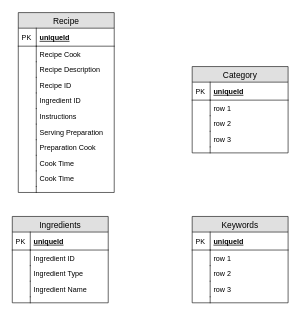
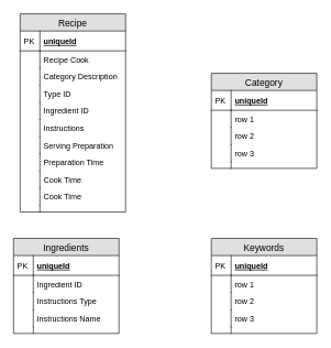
  <mxCell id="0" />
  <mxCell id="1" parent="0" />
  <mxCell id="2" value="Recipe" style="swimlane;fontStyle=0;childLayout=stackLayout;horizontal=1;startSize=26;fillColor=#e0e0e0;horizontalStack=0;resizeParent=1;resizeParentMax=0;resizeLast=0;collapsible=1;marginBottom=0;swimlaneFillColor=#ffffff;align=center;fontSize=14;" vertex="1" parent="1"><mxGeometry x="30" y="20" width="160" height="300" as="geometry" /></mxCell>
  <mxCell id="3" value="uniqueId" style="shape=partialRectangle;top=0;left=0;right=0;bottom=1;align=left;verticalAlign=middle;fillColor=none;spacingLeft=34;spacingRight=4;overflow=hidden;rotatable=0;points=[[0,0.5],[1,0.5]];portConstraint=eastwest;dropTarget=0;fontStyle=5;fontSize=12;" vertex="1" parent="2"><mxGeometry y="26" width="160" height="30" as="geometry" /></mxCell>
  <mxCell id="4" value="PK" style="shape=partialRectangle;top=0;left=0;bottom=0;fillColor=none;align=left;verticalAlign=middle;spacingLeft=4;spacingRight=4;overflow=hidden;rotatable=0;points=[];portConstraint=eastwest;part=1;fontSize=12;" vertex="1" connectable="0" parent="3"><mxGeometry width="30" height="30" as="geometry" /></mxCell>
  <mxCell id="5" value="Recipe Cook" style="shape=partialRectangle;top=0;left=0;right=0;bottom=0;align=left;verticalAlign=top;fillColor=none;spacingLeft=34;spacingRight=4;overflow=hidden;rotatable=0;points=[[0,0.5],[1,0.5]];portConstraint=eastwest;dropTarget=0;fontSize=12;" vertex="1" parent="2"><mxGeometry y="56" width="160" height="26" as="geometry" /></mxCell>
  <mxCell id="6" value="" style="shape=partialRectangle;top=0;left=0;bottom=0;fillColor=none;align=left;verticalAlign=top;spacingLeft=4;spacingRight=4;overflow=hidden;rotatable=0;points=[];portConstraint=eastwest;part=1;fontSize=12;" vertex="1" connectable="0" parent="5"><mxGeometry width="30" height="26" as="geometry" /></mxCell>
- <mxCell id="7" value="Recipe Description" style="shape=partialRectangle;top=0;left=0;right=0;bottom=0;align=left;verticalAlign=top;fillColor=none;spacingLeft=34;spacingRight=4;overflow=hidden;rotatable=0;points=[[0,0.5],[1,0.5]];portConstraint=eastwest;dropTarget=0;fontSize=12;" vertex="1" parent="2"><mxGeometry y="82" width="160" height="26" as="geometry" /></mxCell>
+ <mxCell id="7" value="Category Description" style="shape=partialRectangle;top=0;left=0;right=0;bottom=0;align=left;verticalAlign=top;fillColor=none;spacingLeft=34;spacingRight=4;overflow=hidden;rotatable=0;points=[[0,0.5],[1,0.5]];portConstraint=eastwest;dropTarget=0;fontSize=12;" vertex="1" parent="2"><mxGeometry y="82" width="160" height="26" as="geometry" /></mxCell>
  <mxCell id="8" value="" style="shape=partialRectangle;top=0;left=0;bottom=0;fillColor=none;align=left;verticalAlign=top;spacingLeft=4;spacingRight=4;overflow=hidden;rotatable=0;points=[];portConstraint=eastwest;part=1;fontSize=12;" vertex="1" connectable="0" parent="7"><mxGeometry width="30" height="26" as="geometry" /></mxCell>
- <mxCell id="9" value="Recipe ID" style="shape=partialRectangle;top=0;left=0;right=0;bottom=0;align=left;verticalAlign=top;fillColor=none;spacingLeft=34;spacingRight=4;overflow=hidden;rotatable=0;points=[[0,0.5],[1,0.5]];portConstraint=eastwest;dropTarget=0;fontSize=12;" vertex="1" parent="2"><mxGeometry y="108" width="160" height="26" as="geometry" /></mxCell>
+ <mxCell id="9" value="Type ID" style="shape=partialRectangle;top=0;left=0;right=0;bottom=0;align=left;verticalAlign=top;fillColor=none;spacingLeft=34;spacingRight=4;overflow=hidden;rotatable=0;points=[[0,0.5],[1,0.5]];portConstraint=eastwest;dropTarget=0;fontSize=12;" vertex="1" parent="2"><mxGeometry y="108" width="160" height="26" as="geometry" /></mxCell>
  <mxCell id="10" value="" style="shape=partialRectangle;top=0;left=0;bottom=0;fillColor=none;align=left;verticalAlign=top;spacingLeft=4;spacingRight=4;overflow=hidden;rotatable=0;points=[];portConstraint=eastwest;part=1;fontSize=12;" vertex="1" connectable="0" parent="9"><mxGeometry width="30" height="26" as="geometry" /></mxCell>
  <mxCell id="11" value="Ingredient ID" style="shape=partialRectangle;top=0;left=0;right=0;bottom=0;align=left;verticalAlign=top;fillColor=none;spacingLeft=34;spacingRight=4;overflow=hidden;rotatable=0;points=[[0,0.5],[1,0.5]];portConstraint=eastwest;dropTarget=0;fontSize=12;" vertex="1" parent="2"><mxGeometry y="134" width="160" height="26" as="geometry" /></mxCell>
  <mxCell id="12" value="" style="shape=partialRectangle;top=0;left=0;bottom=0;fillColor=none;align=left;verticalAlign=top;spacingLeft=4;spacingRight=4;overflow=hidden;rotatable=0;points=[];portConstraint=eastwest;part=1;fontSize=12;" vertex="1" connectable="0" parent="11"><mxGeometry width="30" height="26" as="geometry" /></mxCell>
  <mxCell id="13" value="Instructions" style="shape=partialRectangle;top=0;left=0;right=0;bottom=0;align=left;verticalAlign=top;fillColor=none;spacingLeft=34;spacingRight=4;overflow=hidden;rotatable=0;points=[[0,0.5],[1,0.5]];portConstraint=eastwest;dropTarget=0;fontSize=12;" vertex="1" parent="2"><mxGeometry y="160" width="160" height="26" as="geometry" /></mxCell>
  <mxCell id="14" value="" style="shape=partialRectangle;top=0;left=0;bottom=0;fillColor=none;align=left;verticalAlign=top;spacingLeft=4;spacingRight=4;overflow=hidden;rotatable=0;points=[];portConstraint=eastwest;part=1;fontSize=12;" vertex="1" connectable="0" parent="13"><mxGeometry width="30" height="26" as="geometry" /></mxCell>
  <mxCell id="15" value="Serving Preparation" style="shape=partialRectangle;top=0;left=0;right=0;bottom=0;align=left;verticalAlign=top;fillColor=none;spacingLeft=34;spacingRight=4;overflow=hidden;rotatable=0;points=[[0,0.5],[1,0.5]];portConstraint=eastwest;dropTarget=0;fontSize=12;" vertex="1" parent="2"><mxGeometry y="186" width="160" height="26" as="geometry" /></mxCell>
  <mxCell id="16" value="" style="shape=partialRectangle;top=0;left=0;bottom=0;fillColor=none;align=left;verticalAlign=top;spacingLeft=4;spacingRight=4;overflow=hidden;rotatable=0;points=[];portConstraint=eastwest;part=1;fontSize=12;" vertex="1" connectable="0" parent="15"><mxGeometry width="30" height="26" as="geometry" /></mxCell>
- <mxCell id="17" value="Preparation Cook" style="shape=partialRectangle;top=0;left=0;right=0;bottom=0;align=left;verticalAlign=top;fillColor=none;spacingLeft=34;spacingRight=4;overflow=hidden;rotatable=0;points=[[0,0.5],[1,0.5]];portConstraint=eastwest;dropTarget=0;fontSize=12;" vertex="1" parent="2"><mxGeometry y="212" width="160" height="26" as="geometry" /></mxCell>
+ <mxCell id="17" value="Preparation Time" style="shape=partialRectangle;top=0;left=0;right=0;bottom=0;align=left;verticalAlign=top;fillColor=none;spacingLeft=34;spacingRight=4;overflow=hidden;rotatable=0;points=[[0,0.5],[1,0.5]];portConstraint=eastwest;dropTarget=0;fontSize=12;" vertex="1" parent="2"><mxGeometry y="212" width="160" height="26" as="geometry" /></mxCell>
  <mxCell id="18" value="" style="shape=partialRectangle;top=0;left=0;bottom=0;fillColor=none;align=left;verticalAlign=top;spacingLeft=4;spacingRight=4;overflow=hidden;rotatable=0;points=[];portConstraint=eastwest;part=1;fontSize=12;" vertex="1" connectable="0" parent="17"><mxGeometry width="30" height="26" as="geometry" /></mxCell>
  <mxCell id="19" value="Cook Time" style="shape=partialRectangle;top=0;left=0;right=0;bottom=0;align=left;verticalAlign=top;fillColor=none;spacingLeft=34;spacingRight=4;overflow=hidden;rotatable=0;points=[[0,0.5],[1,0.5]];portConstraint=eastwest;dropTarget=0;fontSize=12;" vertex="1" parent="2"><mxGeometry y="238" width="160" height="26" as="geometry" /></mxCell>
  <mxCell id="20" value="" style="shape=partialRectangle;top=0;left=0;bottom=0;fillColor=none;align=left;verticalAlign=top;spacingLeft=4;spacingRight=4;overflow=hidden;rotatable=0;points=[];portConstraint=eastwest;part=1;fontSize=12;" vertex="1" connectable="0" parent="19"><mxGeometry width="30" height="26" as="geometry" /></mxCell>
  <mxCell id="21" value="Cook Time" style="shape=partialRectangle;top=0;left=0;right=0;bottom=0;align=left;verticalAlign=top;fillColor=none;spacingLeft=34;spacingRight=4;overflow=hidden;rotatable=0;points=[[0,0.5],[1,0.5]];portConstraint=eastwest;dropTarget=0;fontSize=12;" vertex="1" parent="2"><mxGeometry y="264" width="160" height="26" as="geometry" /></mxCell>
  <mxCell id="22" value="" style="shape=partialRectangle;top=0;left=0;bottom=0;fillColor=none;align=left;verticalAlign=top;spacingLeft=4;spacingRight=4;overflow=hidden;rotatable=0;points=[];portConstraint=eastwest;part=1;fontSize=12;" vertex="1" connectable="0" parent="21"><mxGeometry width="30" height="26" as="geometry" /></mxCell>
  <mxCell id="23" value="" style="shape=partialRectangle;top=0;left=0;right=0;bottom=0;align=left;verticalAlign=top;fillColor=none;spacingLeft=34;spacingRight=4;overflow=hidden;rotatable=0;points=[[0,0.5],[1,0.5]];portConstraint=eastwest;dropTarget=0;fontSize=12;" vertex="1" parent="2"><mxGeometry y="290" width="160" height="10" as="geometry" /></mxCell>
  <mxCell id="24" value="" style="shape=partialRectangle;top=0;left=0;bottom=0;fillColor=none;align=left;verticalAlign=top;spacingLeft=4;spacingRight=4;overflow=hidden;rotatable=0;points=[];portConstraint=eastwest;part=1;fontSize=12;" vertex="1" connectable="0" parent="23"><mxGeometry width="30" height="10" as="geometry" /></mxCell>
  <mxCell id="25" value="Category" style="swimlane;fontStyle=0;childLayout=stackLayout;horizontal=1;startSize=26;fillColor=#e0e0e0;horizontalStack=0;resizeParent=1;resizeParentMax=0;resizeLast=0;collapsible=1;marginBottom=0;swimlaneFillColor=#ffffff;align=center;fontSize=14;" vertex="1" parent="1"><mxGeometry x="320" y="110" width="160" height="144" as="geometry" /></mxCell>
  <mxCell id="26" value="uniqueId" style="shape=partialRectangle;top=0;left=0;right=0;bottom=1;align=left;verticalAlign=middle;fillColor=none;spacingLeft=34;spacingRight=4;overflow=hidden;rotatable=0;points=[[0,0.5],[1,0.5]];portConstraint=eastwest;dropTarget=0;fontStyle=5;fontSize=12;" vertex="1" parent="25"><mxGeometry y="26" width="160" height="30" as="geometry" /></mxCell>
  <mxCell id="27" value="PK" style="shape=partialRectangle;top=0;left=0;bottom=0;fillColor=none;align=left;verticalAlign=middle;spacingLeft=4;spacingRight=4;overflow=hidden;rotatable=0;points=[];portConstraint=eastwest;part=1;fontSize=12;" vertex="1" connectable="0" parent="26"><mxGeometry width="30" height="30" as="geometry" /></mxCell>
  <mxCell id="28" value="row 1" style="shape=partialRectangle;top=0;left=0;right=0;bottom=0;align=left;verticalAlign=top;fillColor=none;spacingLeft=34;spacingRight=4;overflow=hidden;rotatable=0;points=[[0,0.5],[1,0.5]];portConstraint=eastwest;dropTarget=0;fontSize=12;" vertex="1" parent="25"><mxGeometry y="56" width="160" height="26" as="geometry" /></mxCell>
  <mxCell id="29" value="" style="shape=partialRectangle;top=0;left=0;bottom=0;fillColor=none;align=left;verticalAlign=top;spacingLeft=4;spacingRight=4;overflow=hidden;rotatable=0;points=[];portConstraint=eastwest;part=1;fontSize=12;" vertex="1" connectable="0" parent="28"><mxGeometry width="30" height="26" as="geometry" /></mxCell>
  <mxCell id="30" value="row 2" style="shape=partialRectangle;top=0;left=0;right=0;bottom=0;align=left;verticalAlign=top;fillColor=none;spacingLeft=34;spacingRight=4;overflow=hidden;rotatable=0;points=[[0,0.5],[1,0.5]];portConstraint=eastwest;dropTarget=0;fontSize=12;" vertex="1" parent="25"><mxGeometry y="82" width="160" height="26" as="geometry" /></mxCell>
  <mxCell id="31" value="" style="shape=partialRectangle;top=0;left=0;bottom=0;fillColor=none;align=left;verticalAlign=top;spacingLeft=4;spacingRight=4;overflow=hidden;rotatable=0;points=[];portConstraint=eastwest;part=1;fontSize=12;" vertex="1" connectable="0" parent="30"><mxGeometry width="30" height="26" as="geometry" /></mxCell>
  <mxCell id="32" value="row 3" style="shape=partialRectangle;top=0;left=0;right=0;bottom=0;align=left;verticalAlign=top;fillColor=none;spacingLeft=34;spacingRight=4;overflow=hidden;rotatable=0;points=[[0,0.5],[1,0.5]];portConstraint=eastwest;dropTarget=0;fontSize=12;" vertex="1" parent="25"><mxGeometry y="108" width="160" height="26" as="geometry" /></mxCell>
  <mxCell id="33" value="" style="shape=partialRectangle;top=0;left=0;bottom=0;fillColor=none;align=left;verticalAlign=top;spacingLeft=4;spacingRight=4;overflow=hidden;rotatable=0;points=[];portConstraint=eastwest;part=1;fontSize=12;" vertex="1" connectable="0" parent="32"><mxGeometry width="30" height="26" as="geometry" /></mxCell>
  <mxCell id="34" value="" style="shape=partialRectangle;top=0;left=0;right=0;bottom=0;align=left;verticalAlign=top;fillColor=none;spacingLeft=34;spacingRight=4;overflow=hidden;rotatable=0;points=[[0,0.5],[1,0.5]];portConstraint=eastwest;dropTarget=0;fontSize=12;" vertex="1" parent="25"><mxGeometry y="134" width="160" height="10" as="geometry" /></mxCell>
  <mxCell id="35" value="" style="shape=partialRectangle;top=0;left=0;bottom=0;fillColor=none;align=left;verticalAlign=top;spacingLeft=4;spacingRight=4;overflow=hidden;rotatable=0;points=[];portConstraint=eastwest;part=1;fontSize=12;" vertex="1" connectable="0" parent="34"><mxGeometry width="30" height="10" as="geometry" /></mxCell>
  <mxCell id="36" value="Ingredients" style="swimlane;fontStyle=0;childLayout=stackLayout;horizontal=1;startSize=26;fillColor=#e0e0e0;horizontalStack=0;resizeParent=1;resizeParentMax=0;resizeLast=0;collapsible=1;marginBottom=0;swimlaneFillColor=#ffffff;align=center;fontSize=14;" vertex="1" parent="1"><mxGeometry x="20" y="360" width="160" height="144" as="geometry" /></mxCell>
  <mxCell id="37" value="uniqueId" style="shape=partialRectangle;top=0;left=0;right=0;bottom=1;align=left;verticalAlign=middle;fillColor=none;spacingLeft=34;spacingRight=4;overflow=hidden;rotatable=0;points=[[0,0.5],[1,0.5]];portConstraint=eastwest;dropTarget=0;fontStyle=5;fontSize=12;" vertex="1" parent="36"><mxGeometry y="26" width="160" height="30" as="geometry" /></mxCell>
  <mxCell id="38" value="PK" style="shape=partialRectangle;top=0;left=0;bottom=0;fillColor=none;align=left;verticalAlign=middle;spacingLeft=4;spacingRight=4;overflow=hidden;rotatable=0;points=[];portConstraint=eastwest;part=1;fontSize=12;" vertex="1" connectable="0" parent="37"><mxGeometry width="30" height="30" as="geometry" /></mxCell>
  <mxCell id="39" value="Ingredient ID" style="shape=partialRectangle;top=0;left=0;right=0;bottom=0;align=left;verticalAlign=top;fillColor=none;spacingLeft=34;spacingRight=4;overflow=hidden;rotatable=0;points=[[0,0.5],[1,0.5]];portConstraint=eastwest;dropTarget=0;fontSize=12;" vertex="1" parent="36"><mxGeometry y="56" width="160" height="26" as="geometry" /></mxCell>
  <mxCell id="40" value="" style="shape=partialRectangle;top=0;left=0;bottom=0;fillColor=none;align=left;verticalAlign=top;spacingLeft=4;spacingRight=4;overflow=hidden;rotatable=0;points=[];portConstraint=eastwest;part=1;fontSize=12;" vertex="1" connectable="0" parent="39"><mxGeometry width="30" height="26" as="geometry" /></mxCell>
- <mxCell id="41" value="Ingredient Type" style="shape=partialRectangle;top=0;left=0;right=0;bottom=0;align=left;verticalAlign=top;fillColor=none;spacingLeft=34;spacingRight=4;overflow=hidden;rotatable=0;points=[[0,0.5],[1,0.5]];portConstraint=eastwest;dropTarget=0;fontSize=12;" vertex="1" parent="36"><mxGeometry y="82" width="160" height="26" as="geometry" /></mxCell>
+ <mxCell id="41" value="Instructions Type" style="shape=partialRectangle;top=0;left=0;right=0;bottom=0;align=left;verticalAlign=top;fillColor=none;spacingLeft=34;spacingRight=4;overflow=hidden;rotatable=0;points=[[0,0.5],[1,0.5]];portConstraint=eastwest;dropTarget=0;fontSize=12;" vertex="1" parent="36"><mxGeometry y="82" width="160" height="26" as="geometry" /></mxCell>
  <mxCell id="42" value="" style="shape=partialRectangle;top=0;left=0;bottom=0;fillColor=none;align=left;verticalAlign=top;spacingLeft=4;spacingRight=4;overflow=hidden;rotatable=0;points=[];portConstraint=eastwest;part=1;fontSize=12;" vertex="1" connectable="0" parent="41"><mxGeometry width="30" height="26" as="geometry" /></mxCell>
- <mxCell id="43" value="Ingredient Name" style="shape=partialRectangle;top=0;left=0;right=0;bottom=0;align=left;verticalAlign=top;fillColor=none;spacingLeft=34;spacingRight=4;overflow=hidden;rotatable=0;points=[[0,0.5],[1,0.5]];portConstraint=eastwest;dropTarget=0;fontSize=12;" vertex="1" parent="36"><mxGeometry y="108" width="160" height="26" as="geometry" /></mxCell>
+ <mxCell id="43" value="Instructions Name" style="shape=partialRectangle;top=0;left=0;right=0;bottom=0;align=left;verticalAlign=top;fillColor=none;spacingLeft=34;spacingRight=4;overflow=hidden;rotatable=0;points=[[0,0.5],[1,0.5]];portConstraint=eastwest;dropTarget=0;fontSize=12;" vertex="1" parent="36"><mxGeometry y="108" width="160" height="26" as="geometry" /></mxCell>
  <mxCell id="44" value="" style="shape=partialRectangle;top=0;left=0;bottom=0;fillColor=none;align=left;verticalAlign=top;spacingLeft=4;spacingRight=4;overflow=hidden;rotatable=0;points=[];portConstraint=eastwest;part=1;fontSize=12;" vertex="1" connectable="0" parent="43"><mxGeometry width="30" height="26" as="geometry" /></mxCell>
  <mxCell id="45" value="" style="shape=partialRectangle;top=0;left=0;right=0;bottom=0;align=left;verticalAlign=top;fillColor=none;spacingLeft=34;spacingRight=4;overflow=hidden;rotatable=0;points=[[0,0.5],[1,0.5]];portConstraint=eastwest;dropTarget=0;fontSize=12;" vertex="1" parent="36"><mxGeometry y="134" width="160" height="10" as="geometry" /></mxCell>
  <mxCell id="46" value="" style="shape=partialRectangle;top=0;left=0;bottom=0;fillColor=none;align=left;verticalAlign=top;spacingLeft=4;spacingRight=4;overflow=hidden;rotatable=0;points=[];portConstraint=eastwest;part=1;fontSize=12;" vertex="1" connectable="0" parent="45"><mxGeometry width="30" height="10" as="geometry" /></mxCell>
  <mxCell id="47" value="Keywords" style="swimlane;fontStyle=0;childLayout=stackLayout;horizontal=1;startSize=26;fillColor=#e0e0e0;horizontalStack=0;resizeParent=1;resizeParentMax=0;resizeLast=0;collapsible=1;marginBottom=0;swimlaneFillColor=#ffffff;align=center;fontSize=14;" vertex="1" parent="1"><mxGeometry x="320" y="360" width="160" height="144" as="geometry" /></mxCell>
  <mxCell id="48" value="uniqueId" style="shape=partialRectangle;top=0;left=0;right=0;bottom=1;align=left;verticalAlign=middle;fillColor=none;spacingLeft=34;spacingRight=4;overflow=hidden;rotatable=0;points=[[0,0.5],[1,0.5]];portConstraint=eastwest;dropTarget=0;fontStyle=5;fontSize=12;" vertex="1" parent="47"><mxGeometry y="26" width="160" height="30" as="geometry" /></mxCell>
  <mxCell id="49" value="PK" style="shape=partialRectangle;top=0;left=0;bottom=0;fillColor=none;align=left;verticalAlign=middle;spacingLeft=4;spacingRight=4;overflow=hidden;rotatable=0;points=[];portConstraint=eastwest;part=1;fontSize=12;" vertex="1" connectable="0" parent="48"><mxGeometry width="30" height="30" as="geometry" /></mxCell>
  <mxCell id="50" value="row 1" style="shape=partialRectangle;top=0;left=0;right=0;bottom=0;align=left;verticalAlign=top;fillColor=none;spacingLeft=34;spacingRight=4;overflow=hidden;rotatable=0;points=[[0,0.5],[1,0.5]];portConstraint=eastwest;dropTarget=0;fontSize=12;" vertex="1" parent="47"><mxGeometry y="56" width="160" height="26" as="geometry" /></mxCell>
  <mxCell id="51" value="" style="shape=partialRectangle;top=0;left=0;bottom=0;fillColor=none;align=left;verticalAlign=top;spacingLeft=4;spacingRight=4;overflow=hidden;rotatable=0;points=[];portConstraint=eastwest;part=1;fontSize=12;" vertex="1" connectable="0" parent="50"><mxGeometry width="30" height="26" as="geometry" /></mxCell>
  <mxCell id="52" value="row 2" style="shape=partialRectangle;top=0;left=0;right=0;bottom=0;align=left;verticalAlign=top;fillColor=none;spacingLeft=34;spacingRight=4;overflow=hidden;rotatable=0;points=[[0,0.5],[1,0.5]];portConstraint=eastwest;dropTarget=0;fontSize=12;" vertex="1" parent="47"><mxGeometry y="82" width="160" height="26" as="geometry" /></mxCell>
  <mxCell id="53" value="" style="shape=partialRectangle;top=0;left=0;bottom=0;fillColor=none;align=left;verticalAlign=top;spacingLeft=4;spacingRight=4;overflow=hidden;rotatable=0;points=[];portConstraint=eastwest;part=1;fontSize=12;" vertex="1" connectable="0" parent="52"><mxGeometry width="30" height="26" as="geometry" /></mxCell>
  <mxCell id="54" value="row 3" style="shape=partialRectangle;top=0;left=0;right=0;bottom=0;align=left;verticalAlign=top;fillColor=none;spacingLeft=34;spacingRight=4;overflow=hidden;rotatable=0;points=[[0,0.5],[1,0.5]];portConstraint=eastwest;dropTarget=0;fontSize=12;" vertex="1" parent="47"><mxGeometry y="108" width="160" height="26" as="geometry" /></mxCell>
  <mxCell id="55" value="" style="shape=partialRectangle;top=0;left=0;bottom=0;fillColor=none;align=left;verticalAlign=top;spacingLeft=4;spacingRight=4;overflow=hidden;rotatable=0;points=[];portConstraint=eastwest;part=1;fontSize=12;" vertex="1" connectable="0" parent="54"><mxGeometry width="30" height="26" as="geometry" /></mxCell>
  <mxCell id="56" value="" style="shape=partialRectangle;top=0;left=0;right=0;bottom=0;align=left;verticalAlign=top;fillColor=none;spacingLeft=34;spacingRight=4;overflow=hidden;rotatable=0;points=[[0,0.5],[1,0.5]];portConstraint=eastwest;dropTarget=0;fontSize=12;" vertex="1" parent="47"><mxGeometry y="134" width="160" height="10" as="geometry" /></mxCell>
  <mxCell id="57" value="" style="shape=partialRectangle;top=0;left=0;bottom=0;fillColor=none;align=left;verticalAlign=top;spacingLeft=4;spacingRight=4;overflow=hidden;rotatable=0;points=[];portConstraint=eastwest;part=1;fontSize=12;" vertex="1" connectable="0" parent="56"><mxGeometry width="30" height="10" as="geometry" /></mxCell>
